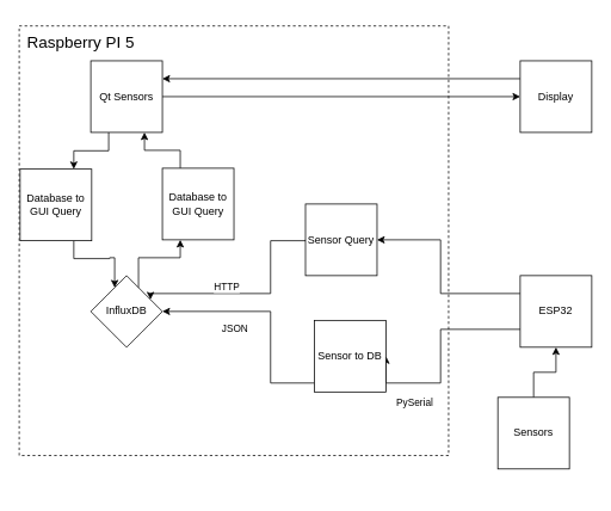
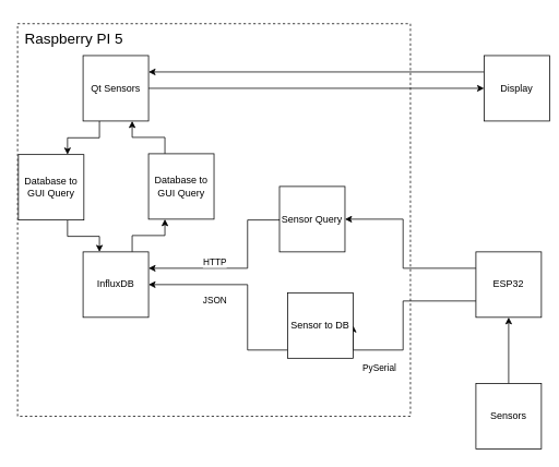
  <mxCell id="0" />
  <mxCell id="1" parent="0" />
  <mxCell id="2" value="" style="whiteSpace=wrap;html=1;aspect=fixed;dashed=1;fillColor=none;" parent="1" vertex="1"><mxGeometry x="21" y="28" width="480" height="480" as="geometry" /></mxCell>
  <mxCell id="3" style="edgeStyle=orthogonalEdgeStyle;rounded=0;orthogonalLoop=1;jettySize=auto;html=1;entryX=1;entryY=0.5;entryDx=0;entryDy=0;" edge="1" parent="1" source="21" target="6"><mxGeometry relative="1" as="geometry"><Array as="points"><mxPoint x="302" y="427" /><mxPoint x="302" y="347" /></Array></mxGeometry></mxCell>
  <mxCell id="4" value="JSON" style="edgeLabel;html=1;align=center;verticalAlign=middle;resizable=0;points=[];" vertex="1" connectable="0" parent="3"><mxGeometry x="-0.068" y="-2" relative="1" as="geometry"><mxPoint x="-43" y="6" as="offset" /></mxGeometry></mxCell>
  <mxCell id="5" style="edgeStyle=orthogonalEdgeStyle;rounded=0;orthogonalLoop=1;jettySize=auto;html=1;exitX=0.75;exitY=0;exitDx=0;exitDy=0;entryX=0.25;entryY=1;entryDx=0;entryDy=0;" edge="1" parent="1" source="6" target="23"><mxGeometry relative="1" as="geometry" /></mxCell>
- <mxCell id="6" value="InfluxDB" style="rhombus;whiteSpace=wrap;html=1;aspect=fixed;" parent="1" vertex="1"><mxGeometry x="101" y="307" width="80" height="80" as="geometry" /></mxCell>
+ <mxCell id="6" value="InfluxDB" style="whiteSpace=wrap;html=1;aspect=fixed;" parent="1" vertex="1"><mxGeometry x="101" y="307" width="80" height="80" as="geometry" /></mxCell>
  <mxCell id="7" style="edgeStyle=orthogonalEdgeStyle;rounded=0;orthogonalLoop=1;jettySize=auto;html=1;exitX=1;exitY=0.5;exitDx=0;exitDy=0;entryX=0;entryY=0.5;entryDx=0;entryDy=0;" edge="1" parent="1" source="9" target="16"><mxGeometry relative="1" as="geometry" /></mxCell>
  <mxCell id="8" style="edgeStyle=orthogonalEdgeStyle;rounded=0;orthogonalLoop=1;jettySize=auto;html=1;exitX=0.25;exitY=1;exitDx=0;exitDy=0;entryX=0.75;entryY=0;entryDx=0;entryDy=0;" edge="1" parent="1" source="9" target="25"><mxGeometry relative="1" as="geometry" /></mxCell>
  <mxCell id="9" value="Qt Sensors" style="whiteSpace=wrap;html=1;aspect=fixed;" parent="1" vertex="1"><mxGeometry x="101" y="67" width="80" height="80" as="geometry" /></mxCell>
  <mxCell id="10" value="&lt;font style=&quot;font-size: 18px;&quot;&gt;Raspberry PI 5&lt;/font&gt;" style="text;html=1;align=center;verticalAlign=middle;whiteSpace=wrap;rounded=0;" vertex="1" parent="1"><mxGeometry x="20" y="20" width="140" height="54" as="geometry" /></mxCell>
  <mxCell id="11" style="edgeStyle=orthogonalEdgeStyle;rounded=0;orthogonalLoop=1;jettySize=auto;html=1;exitX=0;exitY=0.25;exitDx=0;exitDy=0;entryX=1;entryY=0.5;entryDx=0;entryDy=0;" edge="1" parent="1" source="12" target="26"><mxGeometry relative="1" as="geometry"><Array as="points"><mxPoint x="492" y="327" /><mxPoint x="492" y="267" /></Array></mxGeometry></mxCell>
  <mxCell id="12" value="ESP32" style="whiteSpace=wrap;html=1;aspect=fixed;" vertex="1" parent="1"><mxGeometry x="581" y="307" width="80" height="80" as="geometry" /></mxCell>
  <mxCell id="13" style="edgeStyle=orthogonalEdgeStyle;rounded=0;orthogonalLoop=1;jettySize=auto;html=1;exitX=0.5;exitY=0;exitDx=0;exitDy=0;entryX=0.5;entryY=1;entryDx=0;entryDy=0;" edge="1" parent="1" source="14" target="12"><mxGeometry relative="1" as="geometry" /></mxCell>
- <mxCell id="14" value="Sensors" style="whiteSpace=wrap;html=1;aspect=fixed;" vertex="1" parent="1"><mxGeometry x="556" y="443" width="80" height="80" as="geometry" /></mxCell>
+ <mxCell id="14" value="Sensors" style="whiteSpace=wrap;html=1;aspect=fixed;" vertex="1" parent="1"><mxGeometry x="581" y="468" width="80" height="80" as="geometry" /></mxCell>
  <mxCell id="15" style="edgeStyle=orthogonalEdgeStyle;rounded=0;orthogonalLoop=1;jettySize=auto;html=1;exitX=0;exitY=0.25;exitDx=0;exitDy=0;entryX=1;entryY=0.25;entryDx=0;entryDy=0;" edge="1" parent="1" source="16" target="9"><mxGeometry relative="1" as="geometry" /></mxCell>
- <mxCell id="16" value="Display" style="whiteSpace=wrap;html=1;aspect=fixed;" vertex="1" parent="1"><mxGeometry x="581" y="67" width="80" height="80" as="geometry" /></mxCell>
+ <mxCell id="16" value="Display" style="whiteSpace=wrap;html=1;aspect=fixed;" vertex="1" parent="1"><mxGeometry x="591" y="67" width="80" height="80" as="geometry" /></mxCell>
  <mxCell id="17" style="edgeStyle=orthogonalEdgeStyle;rounded=0;orthogonalLoop=1;jettySize=auto;html=1;exitX=0;exitY=0.75;exitDx=0;exitDy=0;entryX=1;entryY=0.5;entryDx=0;entryDy=0;" edge="1" parent="1" source="12" target="21"><mxGeometry relative="1" as="geometry"><Array as="points"><mxPoint x="492" y="367" /><mxPoint x="492" y="427" /></Array></mxGeometry></mxCell>
  <mxCell id="18" value="PySerial" style="edgeLabel;html=1;align=center;verticalAlign=middle;resizable=0;points=[];" vertex="1" connectable="0" parent="17"><mxGeometry x="-0.138" y="1" relative="1" as="geometry"><mxPoint x="-31" y="67" as="offset" /></mxGeometry></mxCell>
  <mxCell id="19" style="edgeStyle=orthogonalEdgeStyle;rounded=0;orthogonalLoop=1;jettySize=auto;html=1;exitX=0;exitY=0.5;exitDx=0;exitDy=0;entryX=1;entryY=0.25;entryDx=0;entryDy=0;" edge="1" parent="1" source="26" target="6"><mxGeometry relative="1" as="geometry"><Array as="points"><mxPoint x="341" y="268" /><mxPoint x="302" y="268" /><mxPoint x="302" y="327" /></Array></mxGeometry></mxCell>
  <mxCell id="20" value="HTTP" style="edgeLabel;html=1;align=center;verticalAlign=middle;resizable=0;points=[];" vertex="1" connectable="0" parent="19"><mxGeometry x="-0.1" y="1" relative="1" as="geometry"><mxPoint x="-41" y="-9" as="offset" /></mxGeometry></mxCell>
  <mxCell id="21" value="Sensor to DB" style="whiteSpace=wrap;html=1;aspect=fixed;" vertex="1" parent="1"><mxGeometry x="351" y="357" width="80" height="80" as="geometry" /></mxCell>
  <mxCell id="22" style="edgeStyle=orthogonalEdgeStyle;rounded=0;orthogonalLoop=1;jettySize=auto;html=1;exitX=0.25;exitY=0;exitDx=0;exitDy=0;entryX=0.75;entryY=1;entryDx=0;entryDy=0;" edge="1" parent="1" source="23" target="9"><mxGeometry relative="1" as="geometry" /></mxCell>
  <mxCell id="23" value="Database to GUI Query" style="whiteSpace=wrap;html=1;aspect=fixed;" vertex="1" parent="1"><mxGeometry x="181" y="187" width="80" height="80" as="geometry" /></mxCell>
  <mxCell id="24" style="edgeStyle=orthogonalEdgeStyle;rounded=0;orthogonalLoop=1;jettySize=auto;html=1;exitX=0.75;exitY=1;exitDx=0;exitDy=0;entryX=0.25;entryY=0;entryDx=0;entryDy=0;" edge="1" parent="1" source="25" target="6"><mxGeometry relative="1" as="geometry" /></mxCell>
  <mxCell id="25" value="Database to GUI Query" style="whiteSpace=wrap;html=1;aspect=fixed;" vertex="1" parent="1"><mxGeometry x="22" y="188" width="80" height="80" as="geometry" /></mxCell>
  <mxCell id="26" value="Sensor Query" style="whiteSpace=wrap;html=1;aspect=fixed;" vertex="1" parent="1"><mxGeometry x="341" y="227" width="80" height="80" as="geometry" /></mxCell>
